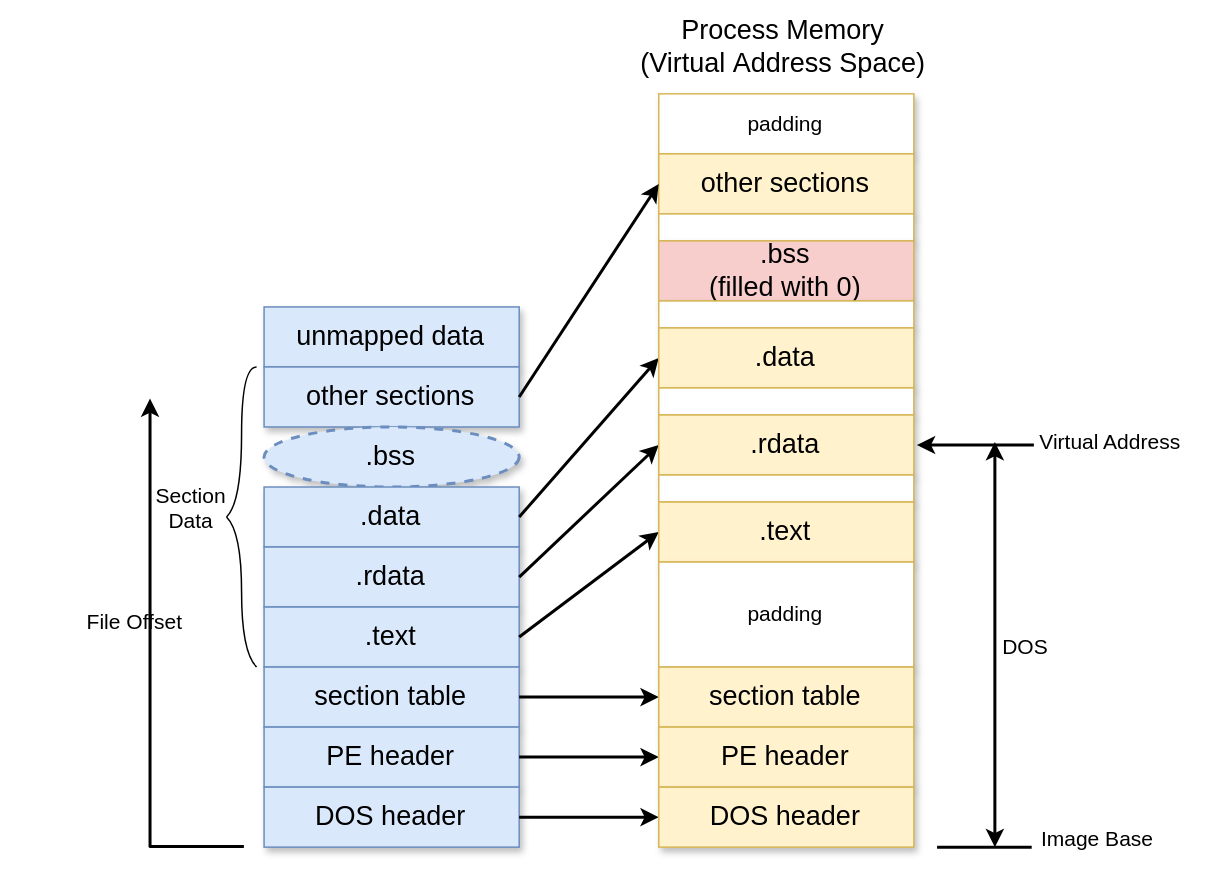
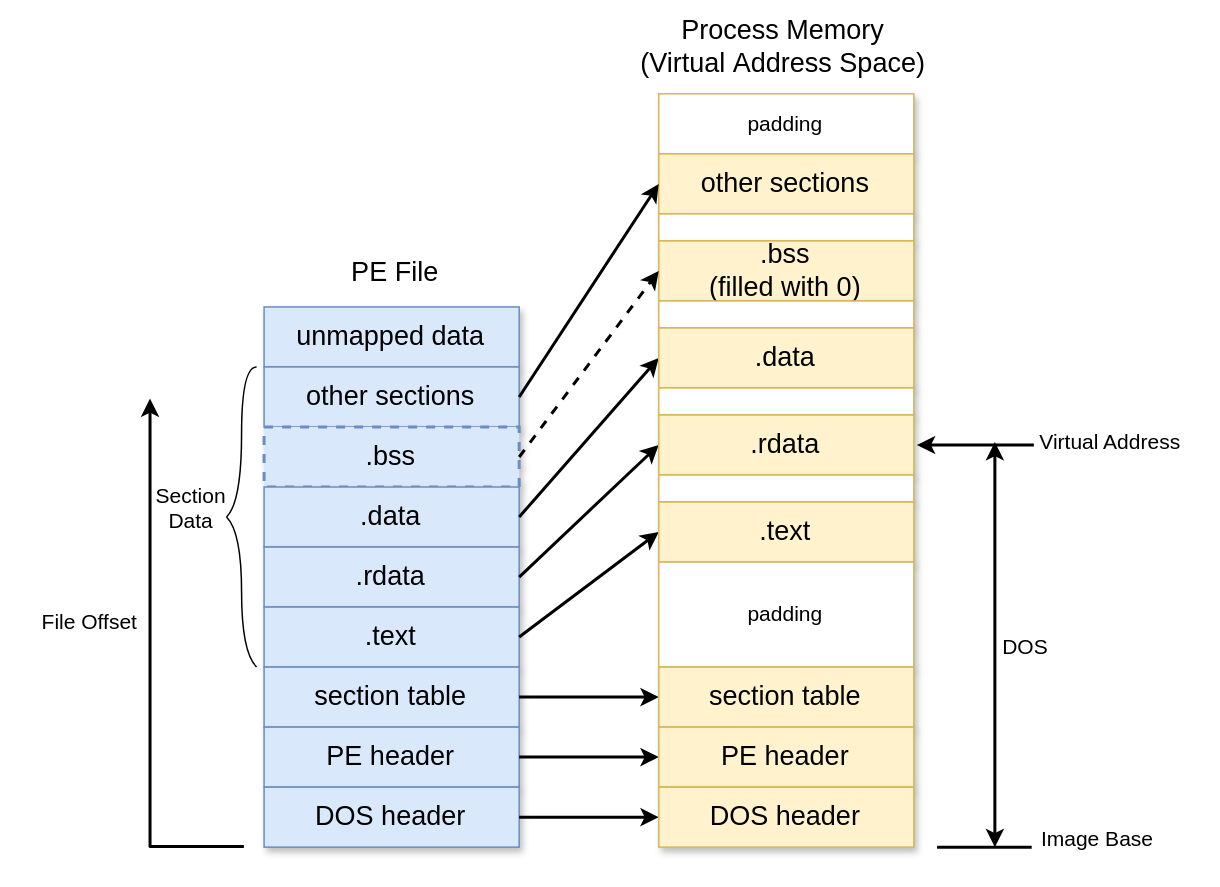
  <mxCell id="0" />
  <mxCell id="1" parent="0" />
  <mxCell id="2" value="padding" style="whiteSpace=wrap;html=1;shadow=1;fontSize=14;fillColor=#FFFFFF;strokeColor=#d6b656;fontColor=#000000;" parent="1" vertex="1"><mxGeometry x="438.48" y="61.99" width="170" height="40" as="geometry" /></mxCell>
  <mxCell id="3" value="other sections" style="whiteSpace=wrap;html=1;shadow=1;fontSize=18;fillColor=#fff2cc;strokeColor=#d6b656;fontColor=#000000;" parent="1" vertex="1"><mxGeometry x="438.48" y="101.99" width="170" height="40" as="geometry" /></mxCell>
  <mxCell id="4" value="" style="group;fontColor=#000000;" parent="1" vertex="1" connectable="0"><mxGeometry x="438.48" y="141.99" width="170" height="58" as="geometry" /></mxCell>
  <mxCell id="5" value="" style="whiteSpace=wrap;html=1;shadow=1;fontSize=14;fillColor=#FFFFFF;strokeColor=#d6b656;" parent="4" vertex="1"><mxGeometry width="170" height="18" as="geometry" /></mxCell>
- <mxCell id="6" value=".bss&lt;br style=&quot;font-size: 18px;&quot;&gt;(filled with 0)" style="whiteSpace=wrap;html=1;shadow=1;fontSize=18;fillColor=#f8cecc;strokeColor=#d6b656;fontColor=#000000;" parent="4" vertex="1"><mxGeometry y="18" width="170" height="40" as="geometry" /></mxCell>
+ <mxCell id="6" value=".bss&lt;br style=&quot;font-size: 18px;&quot;&gt;(filled with 0)" style="whiteSpace=wrap;html=1;shadow=1;fontSize=18;fillColor=#fff2cc;strokeColor=#d6b656;fontColor=#000000;" parent="4" vertex="1"><mxGeometry y="18" width="170" height="40" as="geometry" /></mxCell>
  <mxCell id="7" value="unmapped data" style="whiteSpace=wrap;html=1;shadow=1;fontSize=18;fillColor=#dae8fc;strokeColor=#6c8ebf;fontColor=#000000;" parent="1" vertex="1"><mxGeometry x="175.48" y="203.99" width="170" height="40" as="geometry" /></mxCell>
  <mxCell id="8" value="other sections" style="whiteSpace=wrap;html=1;shadow=1;fontSize=18;fillColor=#dae8fc;strokeColor=#6c8ebf;fontColor=#000000;" parent="1" vertex="1"><mxGeometry x="175.48" y="243.99" width="170" height="40" as="geometry" /></mxCell>
- <mxCell id="9" value=".bss" style="ellipse;whiteSpace=wrap;html=1;shadow=1;fontSize=18;fillColor=#dae8fc;strokeColor=#6c8ebf;dashed=1;strokeWidth=2;fontColor=#000000;sketch=0;" parent="1" vertex="1"><mxGeometry x="175.48" y="283.99" width="170" height="40" as="geometry" /></mxCell>
+ <mxCell id="9" value=".bss" style="whiteSpace=wrap;html=1;shadow=1;fontSize=18;fillColor=#dae8fc;strokeColor=#6c8ebf;dashed=1;strokeWidth=2;fontColor=#000000;sketch=0;" parent="1" vertex="1"><mxGeometry x="175.48" y="283.99" width="170" height="40" as="geometry" /></mxCell>
  <mxCell id="10" value=".data" style="whiteSpace=wrap;html=1;shadow=1;fontSize=18;fillColor=#dae8fc;strokeColor=#6c8ebf;strokeWidth=1;fontColor=#000000;" parent="1" vertex="1"><mxGeometry x="175.48" y="323.99" width="170" height="40" as="geometry" /></mxCell>
  <mxCell id="11" value=".rdata" style="whiteSpace=wrap;html=1;shadow=1;fontSize=18;fillColor=#dae8fc;strokeColor=#6c8ebf;strokeWidth=1;fontColor=#000000;" parent="1" vertex="1"><mxGeometry x="175.48" y="363.99" width="170" height="40" as="geometry" /></mxCell>
  <mxCell id="12" value=".text" style="whiteSpace=wrap;html=1;shadow=1;fontSize=18;fillColor=#dae8fc;strokeColor=#6c8ebf;fontColor=#000000;" parent="1" vertex="1"><mxGeometry x="175.48" y="403.99" width="170" height="40" as="geometry" /></mxCell>
  <mxCell id="13" value="section table" style="whiteSpace=wrap;html=1;shadow=1;fontSize=18;fillColor=#dae8fc;strokeColor=#6c8ebf;fontColor=#000000;" parent="1" vertex="1"><mxGeometry x="175.48" y="443.99" width="170" height="40" as="geometry" /></mxCell>
  <mxCell id="14" value="PE header" style="whiteSpace=wrap;html=1;shadow=1;fontSize=18;fillColor=#dae8fc;strokeColor=#6c8ebf;fontColor=#000000;" parent="1" vertex="1"><mxGeometry x="175.48" y="483.99" width="170" height="40" as="geometry" /></mxCell>
  <mxCell id="15" value="DOS header" style="whiteSpace=wrap;html=1;shadow=1;fontSize=18;fillColor=#dae8fc;strokeColor=#6c8ebf;fontColor=#000000;" parent="1" vertex="1"><mxGeometry x="175.48" y="523.99" width="170" height="40" as="geometry" /></mxCell>
  <mxCell id="16" value="" style="endArrow=none;html=1;entryX=0.012;entryY=0.975;entryDx=0;entryDy=0;entryPerimeter=0;strokeWidth=2;fontColor=#000000;strokeColor=#000000;" parent="1" edge="1"><mxGeometry width="50" height="50" relative="1" as="geometry"><mxPoint x="98.98" y="563.49" as="sourcePoint" /><mxPoint x="162.02" y="563.49" as="targetPoint" /></mxGeometry></mxCell>
  <mxCell id="17" value="" style="curved=1;endArrow=none;html=1;strokeWidth=1;endFill=0;strokeColor=#000000;" parent="1" edge="1"><mxGeometry width="50" height="50" relative="1" as="geometry"><mxPoint x="150.48" y="343.99" as="sourcePoint" /><mxPoint x="170.48" y="243.99" as="targetPoint" /><Array as="points"><mxPoint x="160.48" y="333.99" /><mxPoint x="160.48" y="243.99" /></Array></mxGeometry></mxCell>
  <mxCell id="18" value="" style="curved=1;endArrow=none;html=1;strokeWidth=1;endFill=0;strokeColor=#000000;" parent="1" edge="1"><mxGeometry width="50" height="50" relative="1" as="geometry"><mxPoint x="150.48" y="343.99" as="sourcePoint" /><mxPoint x="170.48" y="443.99" as="targetPoint" /><Array as="points"><mxPoint x="160.48" y="353.99" /><mxPoint x="160.48" y="433.99" /></Array></mxGeometry></mxCell>
  <mxCell id="19" value="Section Data" style="text;html=1;strokeColor=none;fillColor=none;align=center;verticalAlign=middle;whiteSpace=wrap;rounded=0;dashed=1;fontSize=14;fontColor=#000000;" parent="1" vertex="1"><mxGeometry x="107.48" y="327.99" width="40" height="20" as="geometry" /></mxCell>
  <mxCell id="20" value="" style="endArrow=classic;html=1;strokeWidth=2;fontColor=#000000;fillColor=#0050ef;strokeColor=#000000;" parent="1" edge="1"><mxGeometry width="50" height="50" relative="1" as="geometry"><mxPoint x="99.48" y="563.99" as="sourcePoint" /><mxPoint x="99.48" y="264.99" as="targetPoint" /></mxGeometry></mxCell>
- <mxCell id="21" value="File Offset" style="text;html=1;strokeColor=none;fillColor=none;align=center;verticalAlign=middle;whiteSpace=wrap;rounded=0;dashed=1;fontSize=14;fontColor=#000000;" parent="1" vertex="1"><mxGeometry x="50.48" y="403.99" width="79" height="20" as="geometry" /></mxCell>
+ <mxCell id="21" value="File Offset" style="text;html=1;strokeColor=none;fillColor=none;align=center;verticalAlign=middle;whiteSpace=wrap;rounded=0;dashed=1;fontSize=14;fontColor=#000000;" parent="1" vertex="1"><mxGeometry x="20.48" y="403.99" width="79" height="20" as="geometry" /></mxCell>
  <mxCell id="22" value="" style="endArrow=classic;html=1;strokeWidth=2;exitX=1;exitY=0.5;exitDx=0;exitDy=0;entryX=0;entryY=0.5;entryDx=0;entryDy=0;strokeColor=#000000;" parent="1" source="15" target="47" edge="1"><mxGeometry width="50" height="50" relative="1" as="geometry"><mxPoint x="288.48" y="593.99" as="sourcePoint" /><mxPoint x="428.48" y="594.49" as="targetPoint" /></mxGeometry></mxCell>
  <mxCell id="23" value="" style="endArrow=classic;html=1;strokeWidth=2;exitX=1;exitY=0.5;exitDx=0;exitDy=0;strokeColor=#000000;" parent="1" source="14" target="46" edge="1"><mxGeometry width="50" height="50" relative="1" as="geometry"><mxPoint x="355.48" y="553.99" as="sourcePoint" /><mxPoint x="448.48" y="553.99" as="targetPoint" /></mxGeometry></mxCell>
  <mxCell id="24" value="" style="endArrow=classic;html=1;strokeWidth=2;exitX=1;exitY=0.5;exitDx=0;exitDy=0;entryX=0;entryY=0.5;entryDx=0;entryDy=0;strokeColor=#000000;" parent="1" source="13" target="45" edge="1"><mxGeometry width="50" height="50" relative="1" as="geometry"><mxPoint x="365.48" y="563.99" as="sourcePoint" /><mxPoint x="458.48" y="563.99" as="targetPoint" /></mxGeometry></mxCell>
  <mxCell id="25" value="" style="endArrow=classic;html=1;strokeWidth=2;exitX=1;exitY=0.5;exitDx=0;exitDy=0;entryX=0;entryY=0.5;entryDx=0;entryDy=0;strokeColor=#000000;" parent="1" source="12" target="43" edge="1"><mxGeometry width="50" height="50" relative="1" as="geometry"><mxPoint x="355.48" y="473.99" as="sourcePoint" /><mxPoint x="448.48" y="473.99" as="targetPoint" /></mxGeometry></mxCell>
  <mxCell id="26" value="" style="endArrow=classic;html=1;strokeWidth=2;exitX=1;exitY=0.5;exitDx=0;exitDy=0;entryX=0;entryY=0.5;entryDx=0;entryDy=0;strokeColor=#000000;" parent="1" source="11" target="41" edge="1"><mxGeometry width="50" height="50" relative="1" as="geometry"><mxPoint x="355.48" y="433.99" as="sourcePoint" /><mxPoint x="448.48" y="362.99" as="targetPoint" /></mxGeometry></mxCell>
  <mxCell id="27" value="" style="endArrow=classic;html=1;strokeWidth=2;exitX=1;exitY=0.5;exitDx=0;exitDy=0;entryX=0;entryY=0.5;entryDx=0;entryDy=0;strokeColor=#000000;" parent="1" source="10" target="39" edge="1"><mxGeometry width="50" height="50" relative="1" as="geometry"><mxPoint x="355.48" y="393.99" as="sourcePoint" /><mxPoint x="448.48" y="305.99" as="targetPoint" /></mxGeometry></mxCell>
+ <mxCell id="28" value="" style="endArrow=classic;html=1;strokeWidth=2;exitX=1;exitY=0.5;exitDx=0;exitDy=0;entryX=0;entryY=0.5;entryDx=0;entryDy=0;dashed=1;strokeColor=#000000;" parent="1" source="9" target="6" edge="1"><mxGeometry width="50" height="50" relative="1" as="geometry"><mxPoint x="355.48" y="353.99" as="sourcePoint" /><mxPoint x="448.48" y="247.99" as="targetPoint" /></mxGeometry></mxCell>
  <mxCell id="29" value="" style="endArrow=classic;html=1;strokeWidth=2;exitX=1;exitY=0.5;exitDx=0;exitDy=0;entryX=0;entryY=0.5;entryDx=0;entryDy=0;strokeColor=#000000;" parent="1" source="8" target="3" edge="1"><mxGeometry width="50" height="50" relative="1" as="geometry"><mxPoint x="355.48" y="353.99" as="sourcePoint" /><mxPoint x="448.48" y="247.99" as="targetPoint" /></mxGeometry></mxCell>
+ <mxCell id="30" value="PE File" style="text;html=1;strokeColor=none;fillColor=none;align=center;verticalAlign=middle;whiteSpace=wrap;rounded=0;dashed=1;fontSize=18;fontColor=#000000;" parent="1" vertex="1"><mxGeometry x="228.48" y="170.99" width="70" height="20" as="geometry" /></mxCell>
  <mxCell id="31" value="Process Memory&lt;br&gt;(Virtual&amp;nbsp;Address Space)" style="text;html=1;strokeColor=none;fillColor=none;align=center;verticalAlign=middle;whiteSpace=wrap;rounded=0;dashed=1;fontSize=18;fontColor=#000000;" parent="1" vertex="1"><mxGeometry x="376.48" y="20.99" width="291" height="20" as="geometry" /></mxCell>
  <mxCell id="32" value="" style="endArrow=none;html=1;entryX=0.012;entryY=0.975;entryDx=0;entryDy=0;entryPerimeter=0;strokeWidth=2;strokeColor=#000000;" parent="1" edge="1"><mxGeometry width="50" height="50" relative="1" as="geometry"><mxPoint x="623.98" y="563.99" as="sourcePoint" /><mxPoint x="687.02" y="563.99" as="targetPoint" /></mxGeometry></mxCell>
  <mxCell id="33" value="Image Base" style="text;html=1;strokeColor=none;fillColor=none;align=center;verticalAlign=middle;whiteSpace=wrap;rounded=0;dashed=1;fontSize=14;fontColor=#000000;" parent="1" vertex="1"><mxGeometry x="686.48" y="548.99" width="90" height="20" as="geometry" /></mxCell>
  <mxCell id="34" value="" style="endArrow=classic;html=1;entryX=0.012;entryY=0.975;entryDx=0;entryDy=0;entryPerimeter=0;strokeWidth=2;endFill=1;strokeColor=#000000;" parent="1" edge="1"><mxGeometry width="50" height="50" relative="1" as="geometry"><mxPoint x="688.48" y="295.99" as="sourcePoint" /><mxPoint x="610.48" y="295.99" as="targetPoint" /></mxGeometry></mxCell>
  <mxCell id="35" value="" style="endArrow=classic;html=1;strokeWidth=2;startArrow=classic;startFill=1;strokeColor=#000000;" parent="1" edge="1"><mxGeometry width="50" height="50" relative="1" as="geometry"><mxPoint x="662.48" y="563.99" as="sourcePoint" /><mxPoint x="662.48" y="293.99" as="targetPoint" /></mxGeometry></mxCell>
  <mxCell id="36" value="Virtual Address" style="text;html=1;strokeColor=none;fillColor=none;align=center;verticalAlign=middle;whiteSpace=wrap;rounded=0;dashed=1;fontSize=14;fontColor=#000000;" parent="1" vertex="1"><mxGeometry x="689.48" y="283.99" width="101" height="20" as="geometry" /></mxCell>
  <mxCell id="37" value="DOS" style="text;html=1;strokeColor=none;fillColor=none;align=center;verticalAlign=middle;whiteSpace=wrap;rounded=0;dashed=1;fontSize=14;fontColor=#000000;" parent="1" vertex="1"><mxGeometry x="663.48" y="420.99" width="40" height="20" as="geometry" /></mxCell>
  <mxCell id="38" value="" style="whiteSpace=wrap;html=1;shadow=1;fontSize=14;fillColor=#FFFFFF;strokeColor=#d6b656;fontColor=#000000;" parent="1" vertex="1"><mxGeometry x="438.48" y="199.99" width="170" height="18" as="geometry" /></mxCell>
  <mxCell id="39" value=".data" style="whiteSpace=wrap;html=1;shadow=1;fontSize=18;fillColor=#fff2cc;strokeColor=#d6b656;fontColor=#000000;" parent="1" vertex="1"><mxGeometry x="438.48" y="217.99" width="170" height="40" as="geometry" /></mxCell>
  <mxCell id="40" value="" style="whiteSpace=wrap;html=1;shadow=1;fontSize=14;fillColor=#FFFFFF;strokeColor=#d6b656;" parent="1" vertex="1"><mxGeometry x="438.48" y="257.99" width="170" height="18" as="geometry" /></mxCell>
  <mxCell id="41" value=".rdata" style="whiteSpace=wrap;html=1;shadow=1;fontSize=18;fillColor=#fff2cc;strokeColor=#d6b656;fontColor=#000000;" parent="1" vertex="1"><mxGeometry x="438.48" y="275.99" width="170" height="40" as="geometry" /></mxCell>
  <mxCell id="42" value="" style="whiteSpace=wrap;html=1;shadow=1;fontSize=14;fillColor=#FFFFFF;strokeColor=#d6b656;" parent="1" vertex="1"><mxGeometry x="438.48" y="315.99" width="170" height="18" as="geometry" /></mxCell>
  <mxCell id="43" value=".text" style="whiteSpace=wrap;html=1;shadow=1;fontSize=18;fillColor=#fff2cc;strokeColor=#d6b656;fontColor=#000000;" parent="1" vertex="1"><mxGeometry x="438.48" y="333.99" width="170" height="40" as="geometry" /></mxCell>
  <mxCell id="44" value="padding" style="whiteSpace=wrap;html=1;shadow=1;fontSize=14;fillColor=#FFFFFF;strokeColor=#d6b656;fontColor=#000000;" parent="1" vertex="1"><mxGeometry x="438.48" y="373.99" width="170" height="70" as="geometry" /></mxCell>
  <mxCell id="45" value="section table" style="whiteSpace=wrap;html=1;shadow=1;fontSize=18;fillColor=#fff2cc;strokeColor=#d6b656;fontColor=#000000;" parent="1" vertex="1"><mxGeometry x="438.48" y="443.99" width="170" height="40" as="geometry" /></mxCell>
  <mxCell id="46" value="PE header" style="whiteSpace=wrap;html=1;shadow=1;fontSize=18;fillColor=#fff2cc;strokeColor=#d6b656;fontColor=#000000;" parent="1" vertex="1"><mxGeometry x="438.48" y="483.99" width="170" height="40" as="geometry" /></mxCell>
  <mxCell id="47" value="DOS header" style="whiteSpace=wrap;html=1;shadow=1;fontSize=18;fillColor=#fff2cc;strokeColor=#d6b656;fontColor=#000000;" parent="1" vertex="1"><mxGeometry x="438.48" y="523.99" width="170" height="40" as="geometry" /></mxCell>
